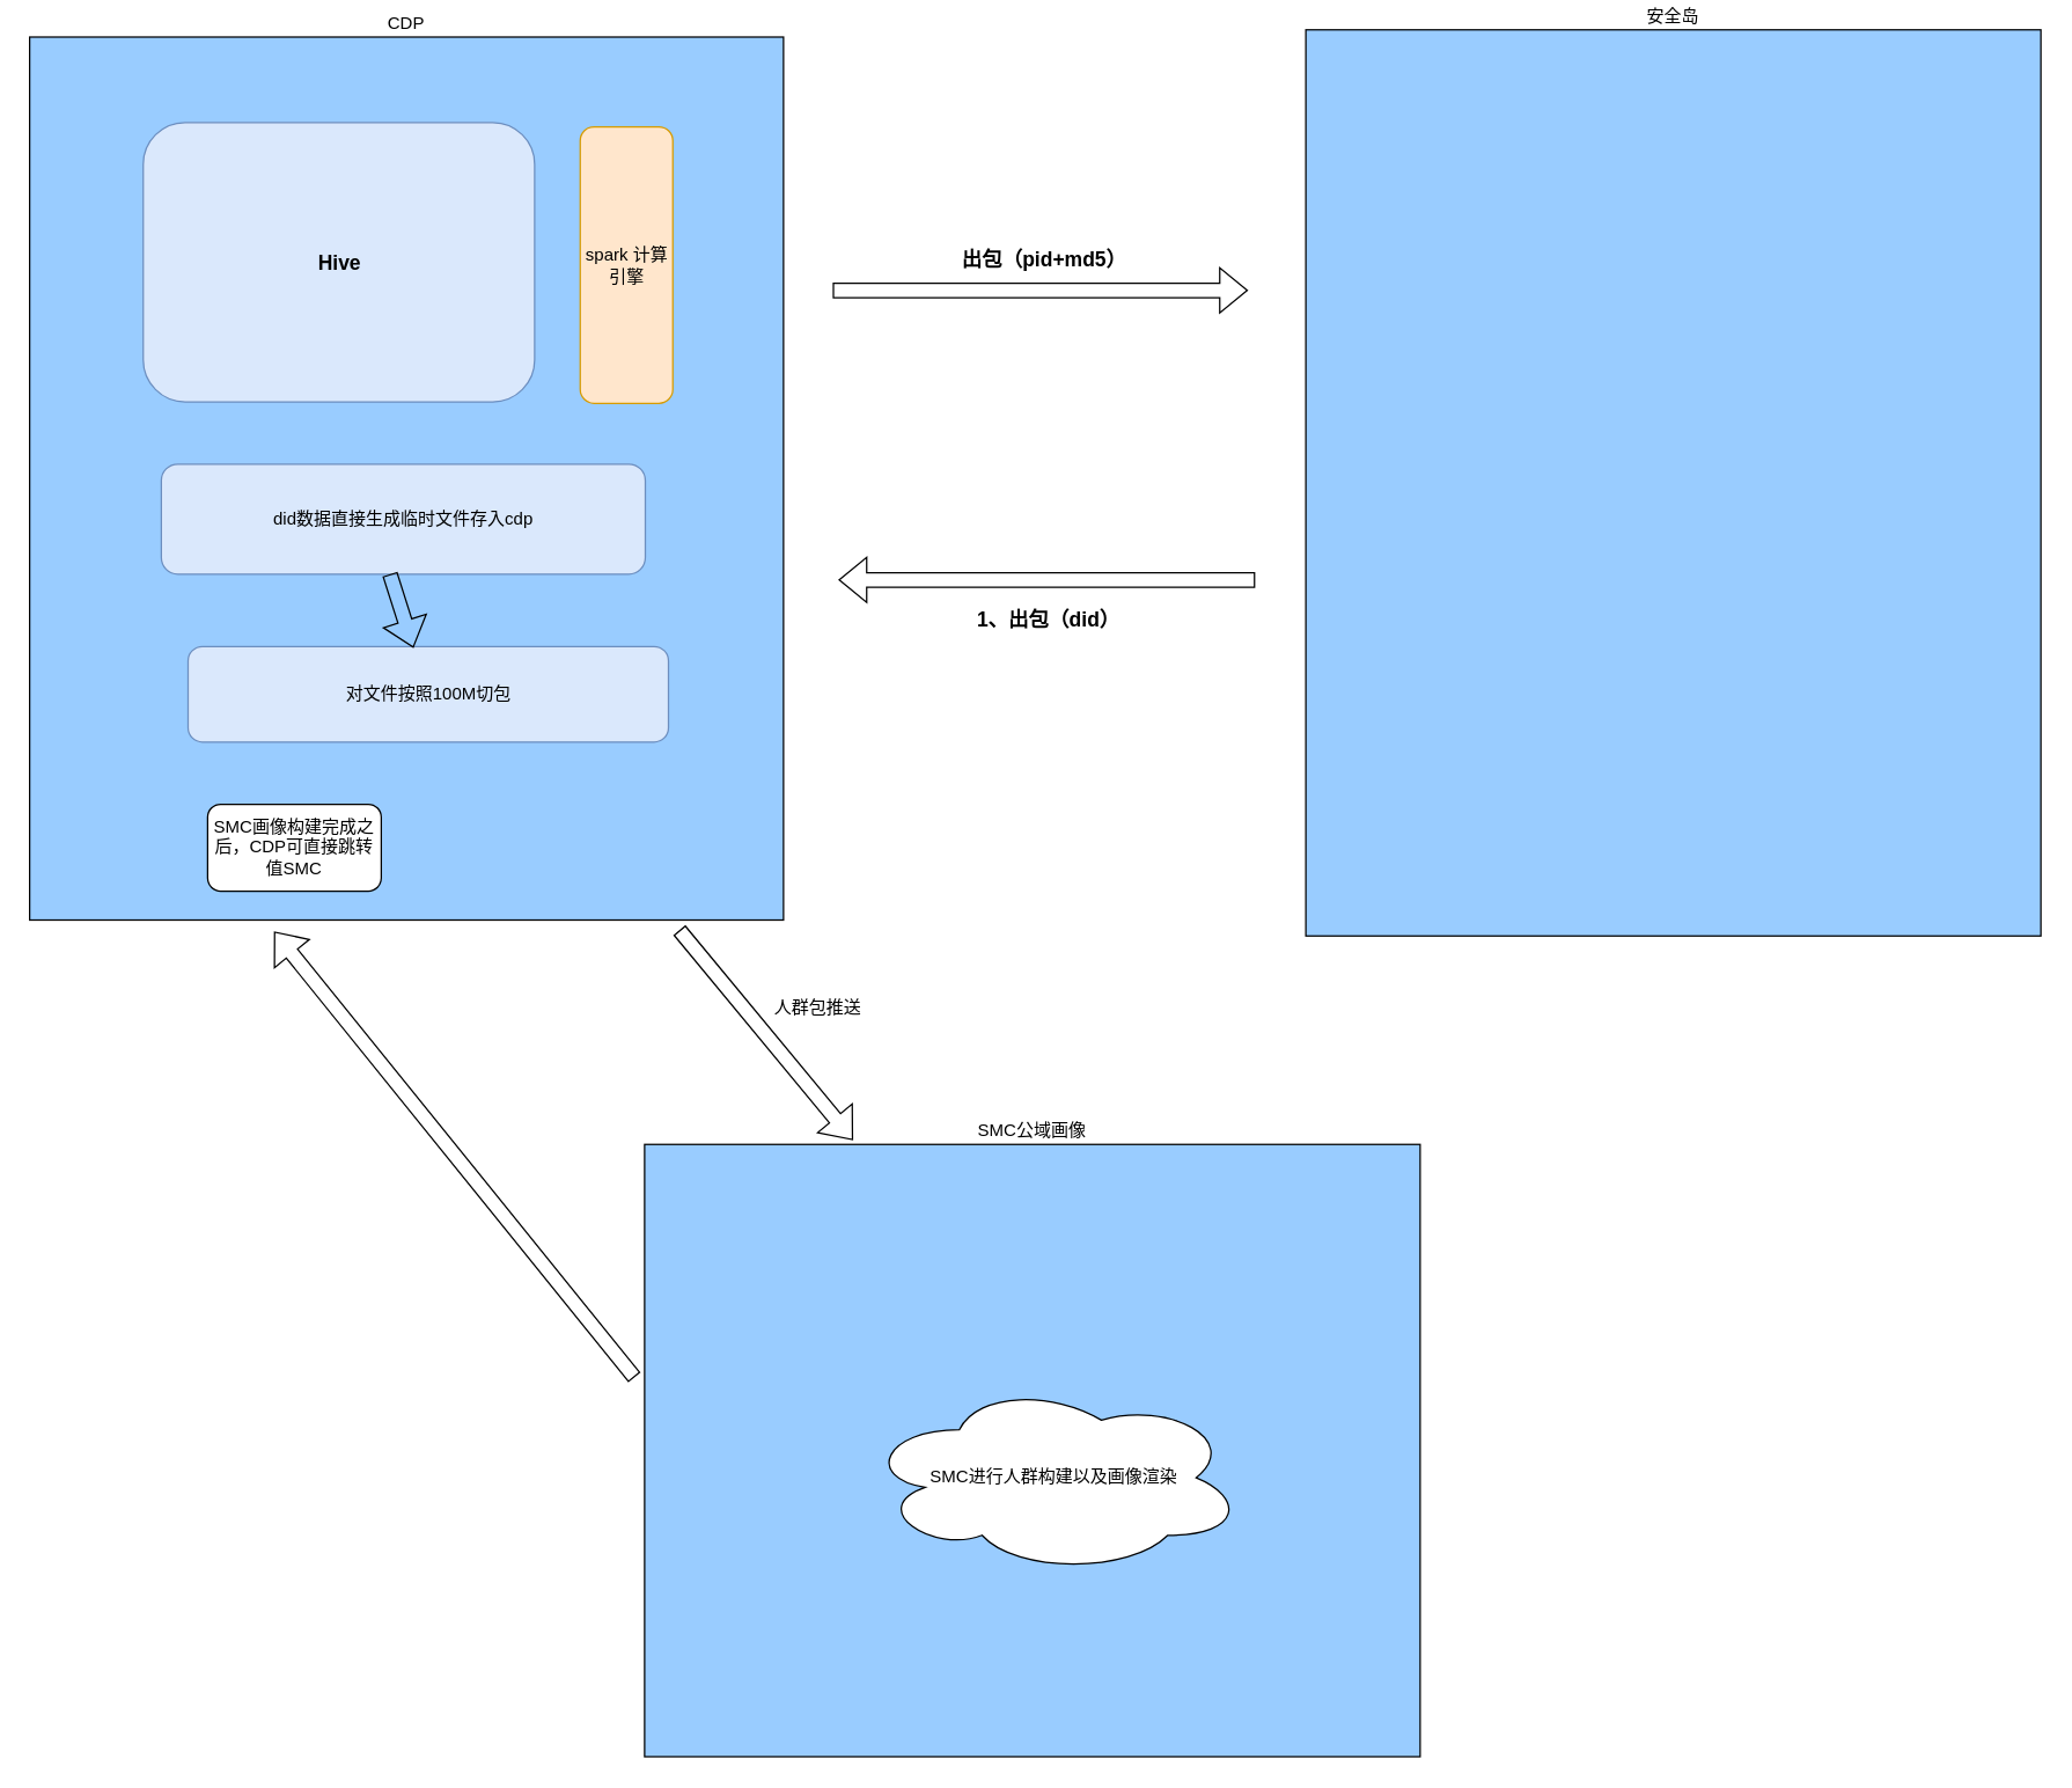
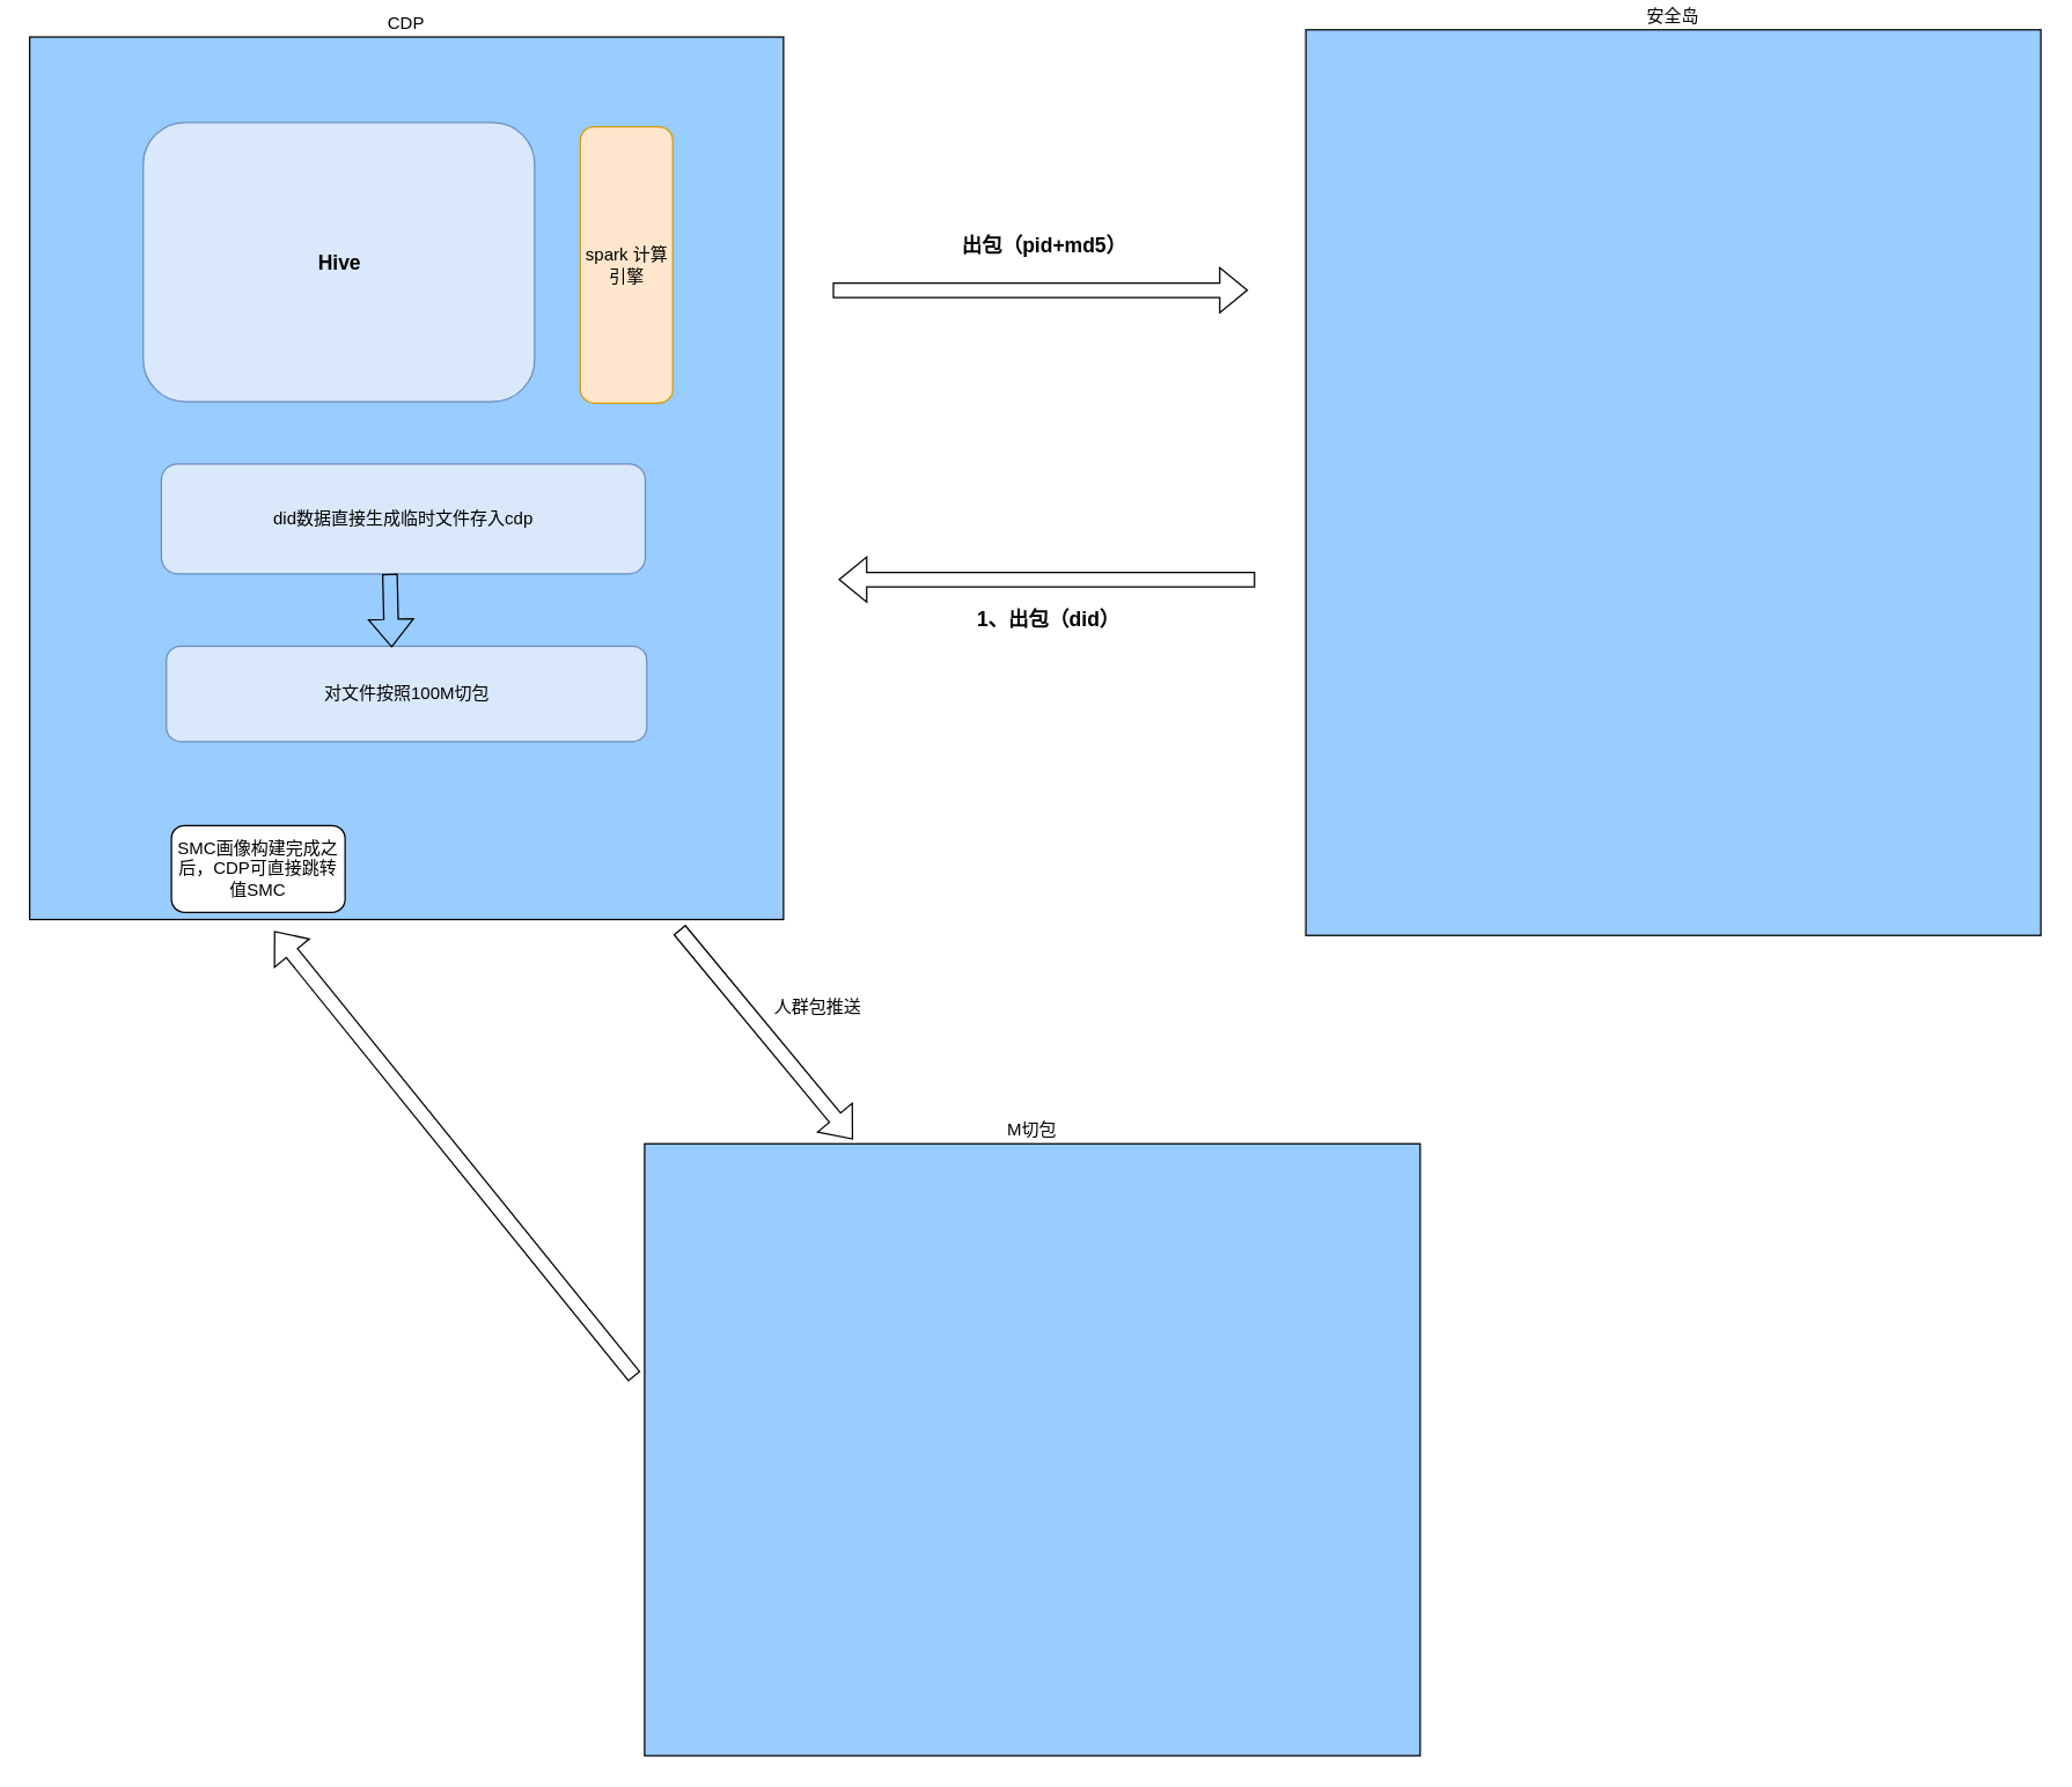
  <mxCell id="0" />
  <mxCell id="1" parent="0" />
  <mxCell id="2" value="CDP" style="rounded=0;whiteSpace=wrap;html=1;labelPosition=center;verticalLabelPosition=top;align=center;verticalAlign=bottom;fillColor=#99CCFF;" vertex="1" parent="1"><mxGeometry x="20" y="25" width="521" height="610" as="geometry" /></mxCell>
  <mxCell id="3" value="&lt;b&gt;&lt;font style=&quot;font-size: 14px;&quot;&gt;Hive&lt;/font&gt;&lt;/b&gt;" style="rounded=1;whiteSpace=wrap;html=1;fillColor=#dae8fc;strokeColor=#6c8ebf;labelPosition=center;verticalLabelPosition=middle;align=center;verticalAlign=middle;" vertex="1" parent="1"><mxGeometry x="98.5" y="84" width="270.5" height="193" as="geometry" /></mxCell>
  <mxCell id="4" value="spark 计算引擎" style="rounded=1;whiteSpace=wrap;html=1;fillColor=#ffe6cc;strokeColor=#d79b00;" vertex="1" parent="1"><mxGeometry x="400.5" y="87" width="64" height="191" as="geometry" /></mxCell>
  <mxCell id="5" value="安全岛" style="rounded=0;whiteSpace=wrap;html=1;labelPosition=center;verticalLabelPosition=top;align=center;verticalAlign=bottom;fillColor=#99CCFF;" vertex="1" parent="1"><mxGeometry x="902" y="20" width="508" height="626" as="geometry" /></mxCell>
  <mxCell id="6" value="" style="shape=flexArrow;endArrow=classic;html=1;rounded=0;" edge="1" parent="1"><mxGeometry width="50" height="50" relative="1" as="geometry"><mxPoint x="575" y="200" as="sourcePoint" /><mxPoint x="862" y="200" as="targetPoint" /></mxGeometry></mxCell>
- <mxCell id="7" value="出包（pid+md5）" style="text;html=1;strokeColor=none;fillColor=none;align=center;verticalAlign=middle;whiteSpace=wrap;rounded=0;fontStyle=1;fontSize=14;" vertex="1" parent="1"><mxGeometry x="650" y="165" width="143" height="28" as="geometry" /></mxCell>
+ <mxCell id="7" value="出包（pid+md5）" style="text;html=1;strokeColor=none;fillColor=none;align=center;verticalAlign=middle;whiteSpace=wrap;rounded=0;fontStyle=1;fontSize=14;" vertex="1" parent="1"><mxGeometry x="650" y="155" width="143" height="28" as="geometry" /></mxCell>
  <mxCell id="8" value="" style="shape=flexArrow;endArrow=classic;html=1;rounded=0;" edge="1" parent="1"><mxGeometry width="50" height="50" relative="1" as="geometry"><mxPoint x="867" y="400" as="sourcePoint" /><mxPoint x="579" y="400" as="targetPoint" /></mxGeometry></mxCell>
  <mxCell id="9" value="1、出包（did）" style="text;html=1;strokeColor=none;fillColor=none;align=center;verticalAlign=middle;whiteSpace=wrap;rounded=0;fontStyle=1;fontSize=14;" vertex="1" parent="1"><mxGeometry x="653" y="414" width="143" height="28" as="geometry" /></mxCell>
- <mxCell id="10" value="SMC公域画像" style="rounded=0;whiteSpace=wrap;html=1;labelPosition=center;verticalLabelPosition=top;align=center;verticalAlign=bottom;fillColor=#99CCFF;" vertex="1" parent="1"><mxGeometry x="445" y="790" width="536" height="423" as="geometry" /></mxCell>
+ <mxCell id="10" value="M切包" style="rounded=0;whiteSpace=wrap;html=1;labelPosition=center;verticalLabelPosition=top;align=center;verticalAlign=bottom;fillColor=#99CCFF;" vertex="1" parent="1"><mxGeometry x="445" y="790" width="536" height="423" as="geometry" /></mxCell>
  <mxCell id="11" value="did数据直接生成临时文件存入cdp" style="rounded=1;whiteSpace=wrap;html=1;fillColor=#dae8fc;strokeColor=#6c8ebf;" vertex="1" parent="1"><mxGeometry x="111" y="320" width="334.5" height="76" as="geometry" /></mxCell>
- <mxCell id="12" value="对文件按照100M切包" style="rounded=1;whiteSpace=wrap;html=1;fillColor=#dae8fc;strokeColor=#6c8ebf;" vertex="1" parent="1"><mxGeometry x="129.5" y="446" width="332" height="66" as="geometry" /></mxCell>
+ <mxCell id="12" value="对文件按照100M切包" style="rounded=1;whiteSpace=wrap;html=1;fillColor=#dae8fc;strokeColor=#6c8ebf;" vertex="1" parent="1"><mxGeometry x="114.5" y="446" width="332" height="66" as="geometry" /></mxCell>
  <mxCell id="13" value="" style="shape=flexArrow;endArrow=classic;html=1;rounded=0;" edge="1" parent="1"><mxGeometry width="50" height="50" relative="1" as="geometry"><mxPoint x="469" y="642" as="sourcePoint" /><mxPoint x="589" y="787" as="targetPoint" /></mxGeometry></mxCell>
  <mxCell id="14" value="" style="shape=flexArrow;endArrow=classic;html=1;rounded=0;" edge="1" parent="1"><mxGeometry width="50" height="50" relative="1" as="geometry"><mxPoint x="438" y="951" as="sourcePoint" /><mxPoint x="189" y="643" as="targetPoint" /></mxGeometry></mxCell>
- <mxCell id="15" value="SMC进行人群构建以及画像渲染" style="ellipse;shape=cloud;whiteSpace=wrap;html=1;" vertex="1" parent="1"><mxGeometry x="597" y="954" width="262" height="132.5" as="geometry" /></mxCell>
  <mxCell id="16" value="人群包推送" style="text;html=1;strokeColor=none;fillColor=none;align=center;verticalAlign=middle;whiteSpace=wrap;rounded=0;" vertex="1" parent="1"><mxGeometry x="515" y="681" width="100" height="30" as="geometry" /></mxCell>
- <mxCell id="17" value="SMC画像构建完成之后，CDP可直接跳转值SMC" style="rounded=1;whiteSpace=wrap;html=1;" vertex="1" parent="1"><mxGeometry x="143" y="555" width="120" height="60" as="geometry" /></mxCell>
+ <mxCell id="17" value="SMC画像构建完成之后，CDP可直接跳转值SMC" style="rounded=1;whiteSpace=wrap;html=1;" vertex="1" parent="1"><mxGeometry x="118" y="570" width="120" height="60" as="geometry" /></mxCell>
  <mxCell id="18" value="" style="shape=flexArrow;endArrow=classic;html=1;rounded=0;entryX=0.469;entryY=0.015;entryDx=0;entryDy=0;entryPerimeter=0;" edge="1" parent="1" target="12"><mxGeometry width="50" height="50" relative="1" as="geometry"><mxPoint x="269" y="396" as="sourcePoint" /><mxPoint x="319" y="346" as="targetPoint" /></mxGeometry></mxCell>
